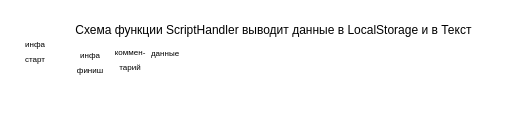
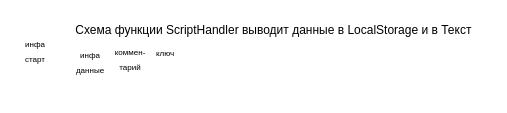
  <mxCell id="0" />
  <mxCell id="1" parent="0" />
  <mxCell id="2" value="&lt;font style=&quot;font-size: 8px;&quot;&gt;инфа &lt;br&gt;старт&lt;/font&gt;" style="text;html=1;strokeColor=none;fillColor=none;align=center;verticalAlign=middle;whiteSpace=wrap;rounded=0;" vertex="1" parent="1"><mxGeometry x="20" y="20" width="30" height="60" as="geometry" /></mxCell>
- <mxCell id="3" value="&lt;span style=&quot;font-size: 8px;&quot;&gt;инфа финиш&lt;/span&gt;" style="text;html=1;strokeColor=none;fillColor=none;align=center;verticalAlign=middle;whiteSpace=wrap;rounded=0;" vertex="1" parent="1"><mxGeometry x="75" y="31" width="30" height="60" as="geometry" /></mxCell>
+ <mxCell id="3" value="&lt;span style=&quot;font-size: 8px;&quot;&gt;инфа данные&lt;/span&gt;" style="text;html=1;strokeColor=none;fillColor=none;align=center;verticalAlign=middle;whiteSpace=wrap;rounded=0;" vertex="1" parent="1"><mxGeometry x="75" y="31" width="30" height="60" as="geometry" /></mxCell>
  <mxCell id="4" value="&lt;font style=&quot;font-size: 8px;&quot;&gt;коммен-тарий&lt;/font&gt;" style="text;html=1;strokeColor=none;fillColor=none;align=center;verticalAlign=middle;whiteSpace=wrap;rounded=0;" vertex="1" parent="1"><mxGeometry x="115" y="38" width="30" height="39" as="geometry" /></mxCell>
- <mxCell id="5" value="&lt;font style=&quot;font-size: 8px;&quot;&gt;данные&lt;/font&gt;" style="text;html=1;strokeColor=none;fillColor=none;align=center;verticalAlign=middle;whiteSpace=wrap;rounded=0;" vertex="1" parent="1"><mxGeometry x="155" y="27" width="20" height="50" as="geometry" /></mxCell>
+ <mxCell id="5" value="&lt;font style=&quot;font-size: 8px;&quot;&gt;ключ&lt;/font&gt;" style="text;html=1;strokeColor=none;fillColor=none;align=center;verticalAlign=middle;whiteSpace=wrap;rounded=0;" vertex="1" parent="1"><mxGeometry x="155" y="27" width="20" height="50" as="geometry" /></mxCell>
  <mxCell id="6" value="Схема функции ScriptHandler выводит данные в LocalStorage и в Текст&amp;nbsp;" style="text;html=1;strokeColor=none;fillColor=none;align=center;verticalAlign=middle;whiteSpace=wrap;rounded=0;" vertex="1" parent="1"><mxGeometry x="65" y="20" width="420" height="20" as="geometry" /></mxCell>
